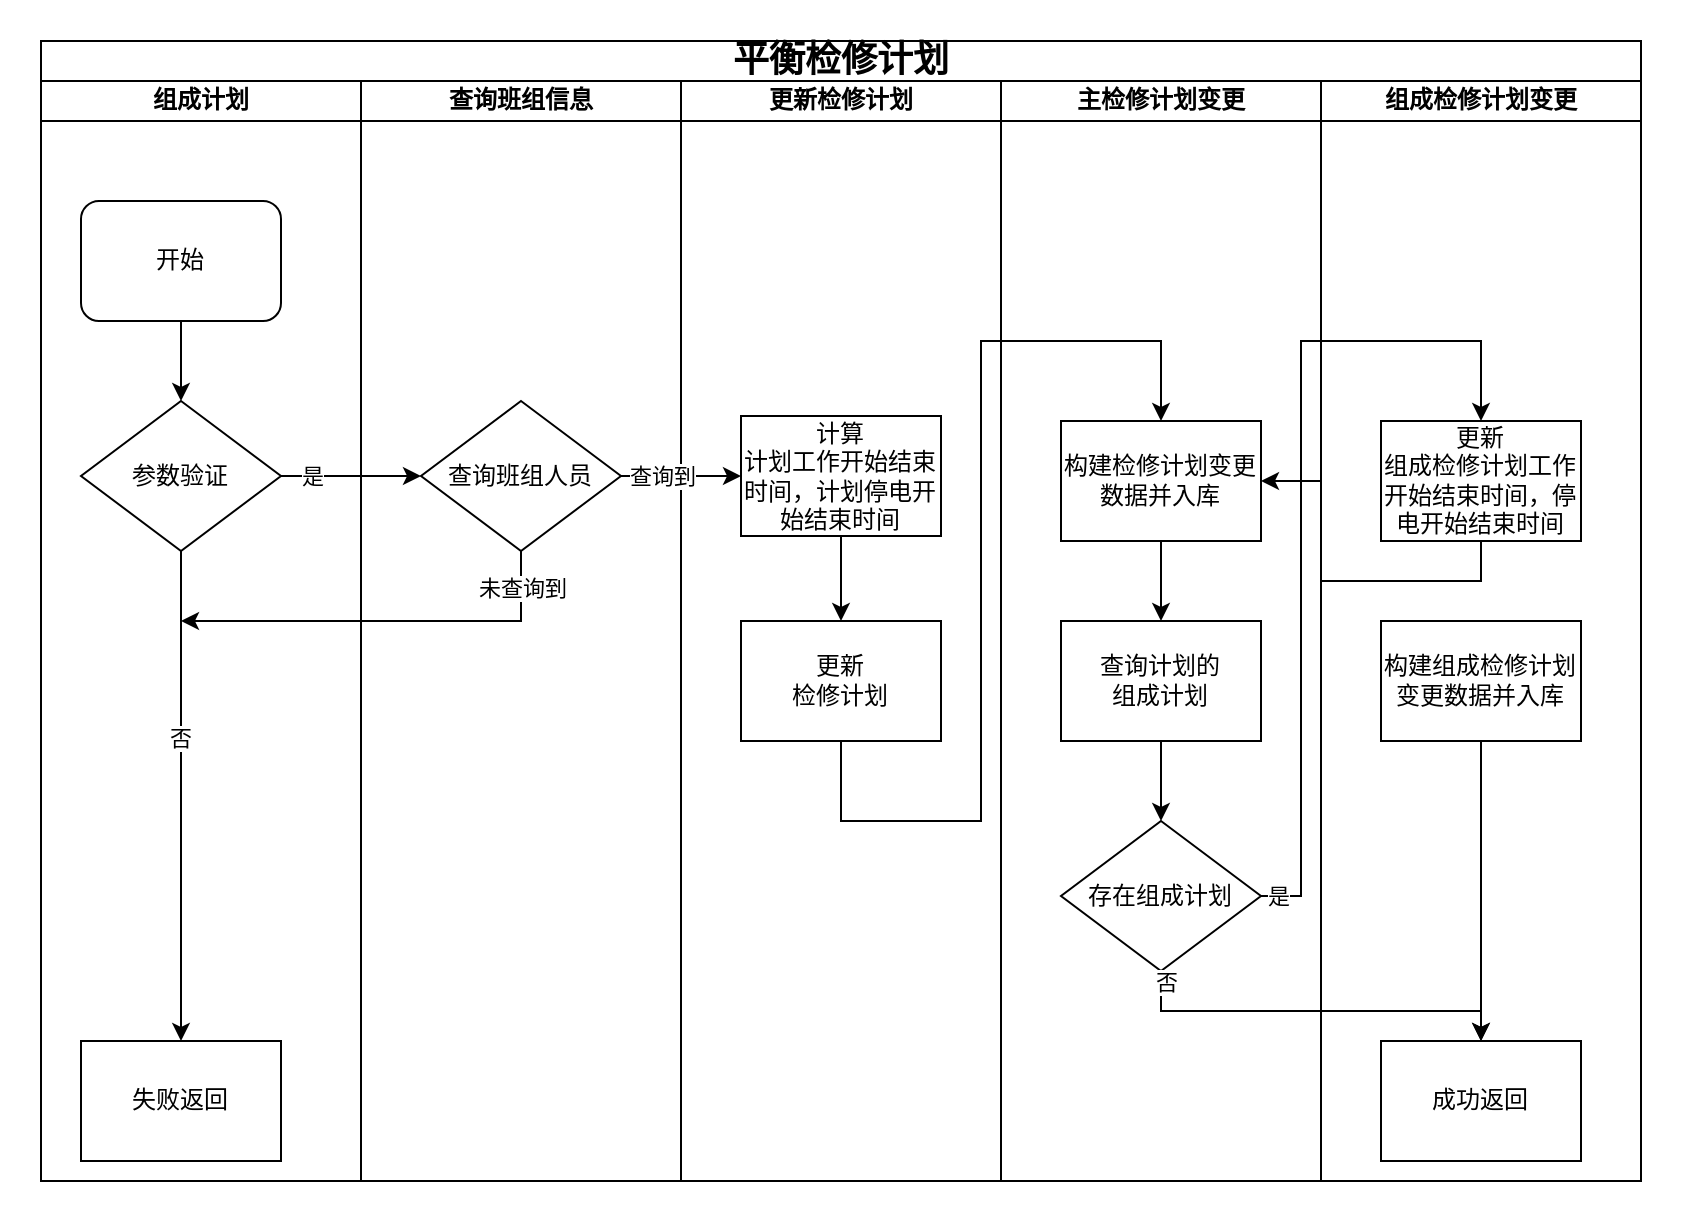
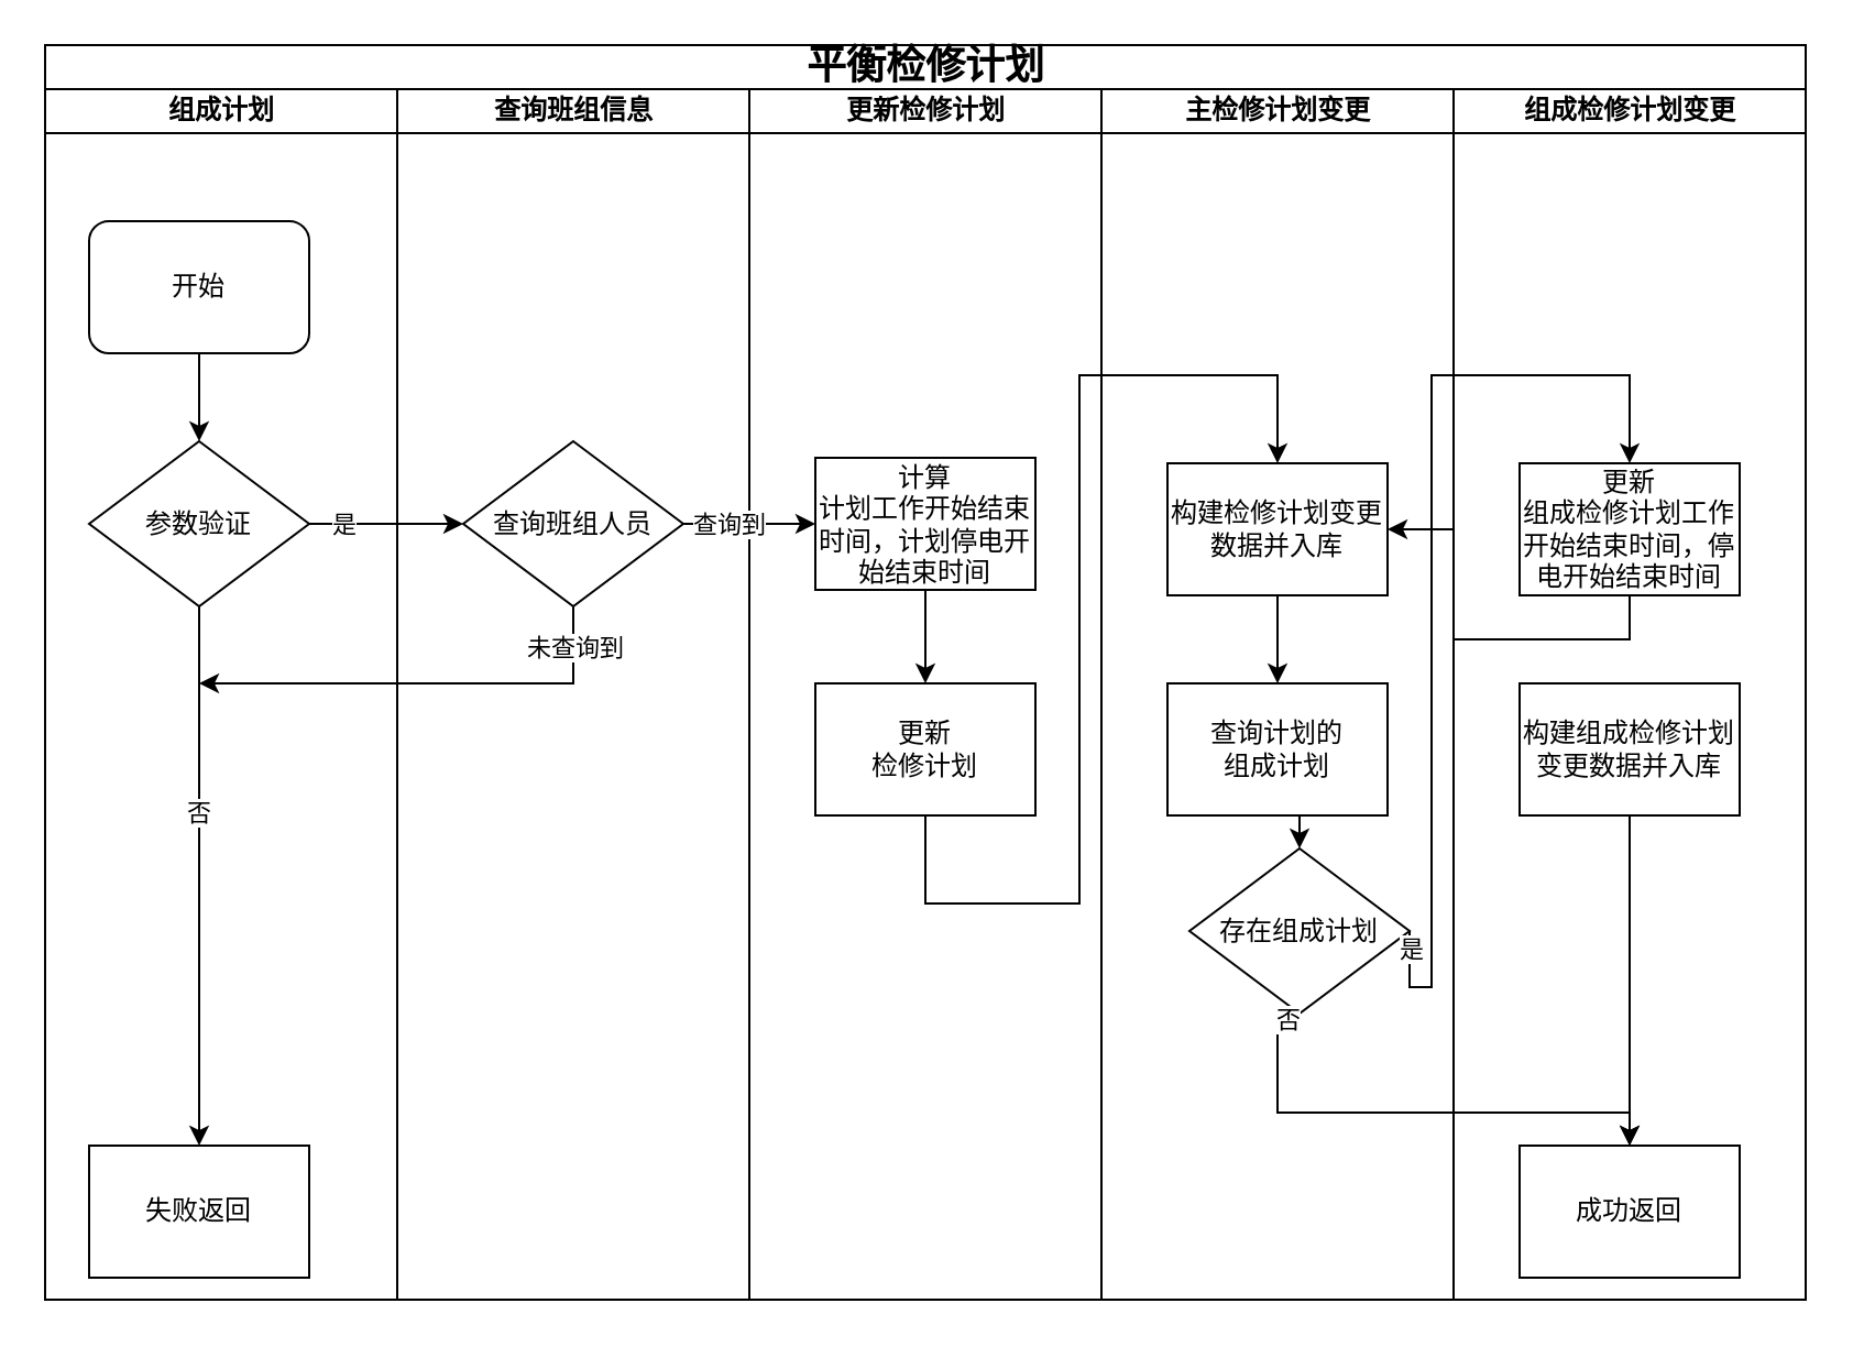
  <mxCell id="0" />
  <mxCell id="1" parent="0" />
  <mxCell id="2" value="&lt;font style=&quot;font-size: 18px;&quot;&gt;平衡检修计划&lt;/font&gt;" style="swimlane;html=1;childLayout=stackLayout;startSize=20;rounded=0;shadow=0;labelBackgroundColor=none;strokeWidth=1;fontFamily=Verdana;fontSize=8;align=center;" vertex="1" parent="1"><mxGeometry x="20" y="20" width="800" height="570" as="geometry" /></mxCell>
  <mxCell id="3" value="组成计划" style="swimlane;html=1;startSize=20;" vertex="1" parent="2"><mxGeometry y="20" width="160" height="550" as="geometry"><mxRectangle y="20" width="40" height="730" as="alternateBounds" /></mxGeometry></mxCell>
  <mxCell id="4" style="edgeStyle=orthogonalEdgeStyle;rounded=0;orthogonalLoop=1;jettySize=auto;html=1;exitX=0.5;exitY=1;exitDx=0;exitDy=0;entryX=0.5;entryY=0;entryDx=0;entryDy=0;" edge="1" parent="3" source="5" target="6"><mxGeometry relative="1" as="geometry" /></mxCell>
  <mxCell id="5" value="&lt;font style=&quot;font-size: 12px;&quot;&gt;开始&lt;/font&gt;" style="rounded=1;whiteSpace=wrap;html=1;shadow=0;labelBackgroundColor=none;strokeWidth=1;fontFamily=Verdana;fontSize=8;align=center;" vertex="1" parent="3"><mxGeometry x="20" y="60" width="100" height="60" as="geometry" /></mxCell>
  <mxCell id="6" value="&lt;font style=&quot;font-size: 12px;&quot;&gt;参数验证&lt;/font&gt;" style="rhombus;whiteSpace=wrap;html=1;rounded=0;shadow=0;labelBackgroundColor=none;strokeWidth=1;fontFamily=Verdana;fontSize=8;align=center;" vertex="1" parent="3"><mxGeometry x="20" y="160" width="100" height="75" as="geometry" /></mxCell>
  <mxCell id="7" style="edgeStyle=orthogonalEdgeStyle;rounded=0;orthogonalLoop=1;jettySize=auto;html=1;exitX=0.5;exitY=1;exitDx=0;exitDy=0;entryX=0.5;entryY=0;entryDx=0;entryDy=0;" edge="1" parent="3" source="6" target="9"><mxGeometry relative="1" as="geometry"><mxPoint x="70" y="980" as="targetPoint" /></mxGeometry></mxCell>
  <mxCell id="8" value="否" style="edgeLabel;html=1;align=center;verticalAlign=middle;resizable=0;points=[];" vertex="1" connectable="0" parent="7"><mxGeometry x="-0.24" y="-1" relative="1" as="geometry"><mxPoint as="offset" /></mxGeometry></mxCell>
  <mxCell id="9" value="&lt;span style=&quot;font-size: 12px;&quot;&gt;失败返回&lt;/span&gt;" style="whiteSpace=wrap;html=1;fontSize=8;fontFamily=Verdana;rounded=0;shadow=0;labelBackgroundColor=none;strokeWidth=1;" vertex="1" parent="3"><mxGeometry x="20" y="480" width="100" height="60" as="geometry" /></mxCell>
  <mxCell id="10" value="查询班组信息" style="swimlane;html=1;startSize=20;" vertex="1" parent="2"><mxGeometry x="160" y="20" width="160" height="550" as="geometry" /></mxCell>
  <mxCell id="11" style="edgeStyle=orthogonalEdgeStyle;rounded=0;orthogonalLoop=1;jettySize=auto;html=1;exitX=0.5;exitY=1;exitDx=0;exitDy=0;" edge="1" parent="10"><mxGeometry relative="1" as="geometry"><mxPoint x="80" y="227.5" as="sourcePoint" /><mxPoint x="-90" y="270" as="targetPoint" /><Array as="points"><mxPoint x="80" y="270" /><mxPoint x="-89" y="270" /></Array></mxGeometry></mxCell>
  <mxCell id="12" value="未查询到" style="edgeLabel;html=1;align=center;verticalAlign=middle;resizable=0;points=[];" vertex="1" connectable="0" parent="11"><mxGeometry x="-0.76" relative="1" as="geometry"><mxPoint as="offset" /></mxGeometry></mxCell>
  <mxCell id="13" value="&lt;span style=&quot;font-size: 12px;&quot;&gt;查询班组人员&lt;/span&gt;" style="rhombus;whiteSpace=wrap;html=1;rounded=0;shadow=0;labelBackgroundColor=none;strokeWidth=1;fontFamily=Verdana;fontSize=8;align=center;" vertex="1" parent="10"><mxGeometry x="30" y="160" width="100" height="75" as="geometry" /></mxCell>
  <mxCell id="14" value="更新检修计划" style="swimlane;html=1;startSize=20;" vertex="1" parent="2"><mxGeometry x="320" y="20" width="160" height="550" as="geometry" /></mxCell>
  <mxCell id="15" value="&lt;span style=&quot;font-size: 12px;&quot;&gt;更新&lt;/span&gt;&lt;div&gt;&lt;span style=&quot;font-size: 12px;&quot;&gt;检修计划&lt;/span&gt;&lt;/div&gt;" style="whiteSpace=wrap;html=1;fontSize=8;fontFamily=Verdana;rounded=0;shadow=0;labelBackgroundColor=none;strokeWidth=1;" vertex="1" parent="14"><mxGeometry x="30" y="270" width="100" height="60" as="geometry" /></mxCell>
  <mxCell id="16" style="edgeStyle=orthogonalEdgeStyle;rounded=0;orthogonalLoop=1;jettySize=auto;html=1;exitX=0.5;exitY=1;exitDx=0;exitDy=0;" edge="1" parent="14" source="17" target="15"><mxGeometry relative="1" as="geometry" /></mxCell>
  <mxCell id="17" value="&lt;span style=&quot;font-size: 12px;&quot;&gt;计算&lt;/span&gt;&lt;br&gt;&lt;div&gt;&lt;span style=&quot;font-size: 12px;&quot;&gt;计划工作开始结束时间，计划停电开始结束时间&lt;/span&gt;&lt;/div&gt;" style="whiteSpace=wrap;html=1;fontSize=8;fontFamily=Verdana;rounded=0;shadow=0;labelBackgroundColor=none;strokeWidth=1;" vertex="1" parent="14"><mxGeometry x="30" y="167.5" width="100" height="60" as="geometry" /></mxCell>
  <mxCell id="18" value="主检修计划变更" style="swimlane;html=1;startSize=20;" vertex="1" parent="2"><mxGeometry x="480" y="20" width="160" height="550" as="geometry" /></mxCell>
  <mxCell id="19" style="edgeStyle=orthogonalEdgeStyle;rounded=0;orthogonalLoop=1;jettySize=auto;html=1;exitX=0.5;exitY=1;exitDx=0;exitDy=0;entryX=0.5;entryY=0;entryDx=0;entryDy=0;" edge="1" parent="18" source="20" target="22"><mxGeometry relative="1" as="geometry" /></mxCell>
  <mxCell id="20" value="&lt;span style=&quot;font-size: 12px;&quot;&gt;构建检修计划变更数据并入库&lt;/span&gt;" style="whiteSpace=wrap;html=1;fontSize=8;fontFamily=Verdana;rounded=0;shadow=0;labelBackgroundColor=none;strokeWidth=1;" vertex="1" parent="18"><mxGeometry x="30" y="170" width="100" height="60" as="geometry" /></mxCell>
  <mxCell id="21" style="edgeStyle=orthogonalEdgeStyle;rounded=0;orthogonalLoop=1;jettySize=auto;html=1;exitX=0.5;exitY=1;exitDx=0;exitDy=0;entryX=0.5;entryY=0;entryDx=0;entryDy=0;" edge="1" parent="18" source="22" target="23"><mxGeometry relative="1" as="geometry" /></mxCell>
  <mxCell id="22" value="&lt;span style=&quot;font-size: 12px;&quot;&gt;查询计划的&lt;/span&gt;&lt;div&gt;&lt;span style=&quot;font-size: 12px;&quot;&gt;组成计划&lt;/span&gt;&lt;/div&gt;" style="whiteSpace=wrap;html=1;fontSize=8;fontFamily=Verdana;rounded=0;shadow=0;labelBackgroundColor=none;strokeWidth=1;" vertex="1" parent="18"><mxGeometry x="30" y="270" width="100" height="60" as="geometry" /></mxCell>
- <mxCell id="23" value="&lt;span style=&quot;font-size: 12px;&quot;&gt;存在组成计划&lt;/span&gt;" style="rhombus;whiteSpace=wrap;html=1;rounded=0;shadow=0;labelBackgroundColor=none;strokeWidth=1;fontFamily=Verdana;fontSize=8;align=center;" vertex="1" parent="18"><mxGeometry x="30" y="370" width="100" height="75" as="geometry" /></mxCell>
+ <mxCell id="23" value="&lt;span style=&quot;font-size: 12px;&quot;&gt;存在组成计划&lt;/span&gt;" style="rhombus;whiteSpace=wrap;html=1;rounded=0;shadow=0;labelBackgroundColor=none;strokeWidth=1;fontFamily=Verdana;fontSize=8;align=center;" vertex="1" parent="18"><mxGeometry x="40" y="345" width="100" height="75" as="geometry" /></mxCell>
  <mxCell id="24" value="" style="edgeStyle=orthogonalEdgeStyle;rounded=0;orthogonalLoop=1;jettySize=auto;html=1;" edge="1" parent="2" source="6"><mxGeometry relative="1" as="geometry"><mxPoint x="190" y="217.5" as="targetPoint" /></mxGeometry></mxCell>
  <mxCell id="25" value="是" style="edgeLabel;html=1;align=center;verticalAlign=middle;resizable=0;points=[];" vertex="1" connectable="0" parent="24"><mxGeometry x="-0.577" relative="1" as="geometry"><mxPoint as="offset" /></mxGeometry></mxCell>
  <mxCell id="26" style="edgeStyle=orthogonalEdgeStyle;rounded=0;orthogonalLoop=1;jettySize=auto;html=1;entryX=0.5;entryY=0;entryDx=0;entryDy=0;exitX=0.5;exitY=1;exitDx=0;exitDy=0;" edge="1" parent="2" source="15" target="20"><mxGeometry relative="1" as="geometry"><mxPoint x="400" y="420" as="sourcePoint" /><Array as="points"><mxPoint x="400" y="390" /><mxPoint x="470" y="390" /><mxPoint x="470" y="150" /><mxPoint x="560" y="150" /></Array></mxGeometry></mxCell>
  <mxCell id="27" value="" style="edgeStyle=orthogonalEdgeStyle;rounded=0;orthogonalLoop=1;jettySize=auto;html=1;" edge="1" parent="2" source="13" target="17"><mxGeometry relative="1" as="geometry" /></mxCell>
  <mxCell id="28" value="查询到" style="edgeLabel;html=1;align=center;verticalAlign=middle;resizable=0;points=[];" vertex="1" connectable="0" parent="27"><mxGeometry x="-0.56" y="-1" relative="1" as="geometry"><mxPoint x="7" y="-1" as="offset" /></mxGeometry></mxCell>
  <mxCell id="29" value="组成检修计划变更" style="swimlane;html=1;startSize=20;" vertex="1" parent="1"><mxGeometry x="660" y="40" width="160" height="550" as="geometry" /></mxCell>
  <mxCell id="30" value="&lt;span style=&quot;font-size: 12px;&quot;&gt;成功返回&lt;/span&gt;" style="whiteSpace=wrap;html=1;fontSize=8;fontFamily=Verdana;rounded=0;shadow=0;labelBackgroundColor=none;strokeWidth=1;" vertex="1" parent="29"><mxGeometry x="30" y="480" width="100" height="60" as="geometry" /></mxCell>
  <mxCell id="31" style="edgeStyle=orthogonalEdgeStyle;rounded=0;orthogonalLoop=1;jettySize=auto;html=1;entryX=0.5;entryY=0;entryDx=0;entryDy=0;exitX=0.5;exitY=1;exitDx=0;exitDy=0;" edge="1" parent="29" source="34" target="30"><mxGeometry relative="1" as="geometry"><mxPoint x="80" y="350" as="sourcePoint" /></mxGeometry></mxCell>
  <mxCell id="32" style="edgeStyle=orthogonalEdgeStyle;rounded=0;orthogonalLoop=1;jettySize=auto;html=1;exitX=0.5;exitY=1;exitDx=0;exitDy=0;" edge="1" parent="29" source="33" target="20"><mxGeometry relative="1" as="geometry" /></mxCell>
  <mxCell id="33" value="&lt;span style=&quot;font-size: 12px;&quot;&gt;更新&lt;/span&gt;&lt;div&gt;&lt;span style=&quot;font-size: 12px;&quot;&gt;组成检修计划&lt;/span&gt;&lt;span style=&quot;font-size: 12px; background-color: transparent; color: light-dark(rgb(0, 0, 0), rgb(255, 255, 255));&quot;&gt;工作开始结束时间，停电开始结束时间&lt;/span&gt;&lt;/div&gt;" style="whiteSpace=wrap;html=1;fontSize=8;fontFamily=Verdana;rounded=0;shadow=0;labelBackgroundColor=none;strokeWidth=1;" vertex="1" parent="29"><mxGeometry x="30" y="170" width="100" height="60" as="geometry" /></mxCell>
  <mxCell id="34" value="&lt;span style=&quot;font-size: 12px;&quot;&gt;构建组成检修计划变更数据并入库&lt;/span&gt;" style="whiteSpace=wrap;html=1;fontSize=8;fontFamily=Verdana;rounded=0;shadow=0;labelBackgroundColor=none;strokeWidth=1;" vertex="1" parent="29"><mxGeometry x="30" y="270" width="100" height="60" as="geometry" /></mxCell>
  <mxCell id="35" style="edgeStyle=orthogonalEdgeStyle;rounded=0;orthogonalLoop=1;jettySize=auto;html=1;exitX=1;exitY=0.5;exitDx=0;exitDy=0;entryX=0.5;entryY=0;entryDx=0;entryDy=0;" edge="1" parent="1" source="23" target="33"><mxGeometry relative="1" as="geometry"><Array as="points"><mxPoint x="650" y="448" /><mxPoint x="650" y="170" /><mxPoint x="740" y="170" /></Array></mxGeometry></mxCell>
  <mxCell id="36" value="是" style="edgeLabel;html=1;align=center;verticalAlign=middle;resizable=0;points=[];" vertex="1" connectable="0" parent="35"><mxGeometry x="-0.963" relative="1" as="geometry"><mxPoint as="offset" /></mxGeometry></mxCell>
  <mxCell id="37" style="edgeStyle=orthogonalEdgeStyle;rounded=0;orthogonalLoop=1;jettySize=auto;html=1;exitX=0.5;exitY=1;exitDx=0;exitDy=0;" edge="1" parent="1" source="23" target="30"><mxGeometry relative="1" as="geometry"><Array as="points"><mxPoint x="580" y="505" /><mxPoint x="740" y="505" /></Array></mxGeometry></mxCell>
  <mxCell id="38" value="否" style="edgeLabel;html=1;align=center;verticalAlign=middle;resizable=0;points=[];" vertex="1" connectable="0" parent="37"><mxGeometry x="-0.95" y="2" relative="1" as="geometry"><mxPoint as="offset" /></mxGeometry></mxCell>
